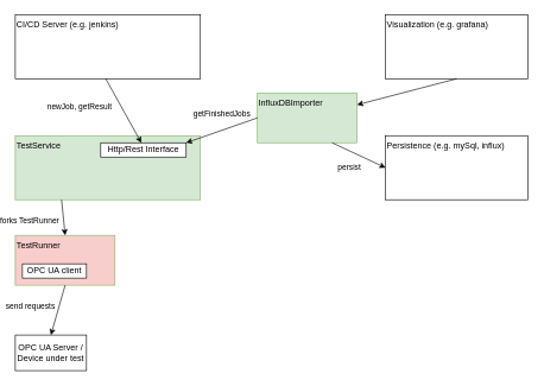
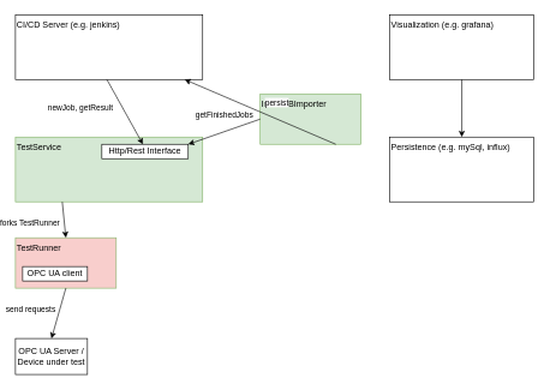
  <mxCell id="0" />
  <mxCell id="1" parent="0" />
  <mxCell id="2" value="TestRunner" style="rounded=0;whiteSpace=wrap;html=1;align=left;verticalAlign=top;fillColor=#f8cecc;strokeColor=#82b366;" parent="1" vertex="1"><mxGeometry x="20" y="330" width="140" height="70" as="geometry" /></mxCell>
  <mxCell id="3" value="TestService" style="rounded=0;whiteSpace=wrap;html=1;align=left;verticalAlign=top;fillColor=#d5e8d4;strokeColor=#82b366;" parent="1" vertex="1"><mxGeometry x="20" y="190" width="260" height="90" as="geometry" /></mxCell>
  <mxCell id="4" value="Http/Rest Interface" style="rounded=0;whiteSpace=wrap;html=1;" parent="1" vertex="1"><mxGeometry x="140" y="200" width="120" height="20" as="geometry" /></mxCell>
  <mxCell id="5" value="OPC UA client" style="rounded=0;whiteSpace=wrap;html=1;" parent="1" vertex="1"><mxGeometry x="30" y="370" width="90" height="20" as="geometry" /></mxCell>
  <mxCell id="6" value="OPC UA Server / Device under test" style="rounded=0;whiteSpace=wrap;html=1;" parent="1" vertex="1"><mxGeometry x="20" y="470" width="100" height="50" as="geometry" /></mxCell>
  <mxCell id="7" value="CI/CD Server (e.g. jenkins)" style="rounded=0;whiteSpace=wrap;html=1;align=left;verticalAlign=top;" parent="1" vertex="1"><mxGeometry x="20" y="20" width="260" height="90" as="geometry" /></mxCell>
  <mxCell id="8" value="Persistence (e.g. mySql, influx)" style="rounded=0;whiteSpace=wrap;html=1;align=left;verticalAlign=top;" parent="1" vertex="1"><mxGeometry x="540" y="190" width="200" height="90" as="geometry" /></mxCell>
  <mxCell id="9" value="newJob, getResult" style="endArrow=classic;html=1;entryX=0.5;entryY=0;entryDx=0;entryDy=0;exitX=0.5;exitY=1;exitDx=0;exitDy=0;" parent="1" edge="1"><mxGeometry x="-0.67" y="-52" width="50" height="50" relative="1" as="geometry"><mxPoint x="147" y="110" as="sourcePoint" /><mxPoint x="197" y="200" as="targetPoint" /><mxPoint as="offset" /></mxGeometry></mxCell>
  <mxCell id="10" value="forks TestRunner" style="endArrow=classic;html=1;entryX=0.5;entryY=0;entryDx=0;entryDy=0;exitX=0.25;exitY=1;exitDx=0;exitDy=0;" parent="1" source="3" target="2" edge="1"><mxGeometry x="0.01" y="-48" width="50" height="50" relative="1" as="geometry"><mxPoint x="260" y="320" as="sourcePoint" /><mxPoint x="310" y="410" as="targetPoint" /><mxPoint as="offset" /></mxGeometry></mxCell>
  <mxCell id="11" value="" style="endArrow=classic;html=1;entryX=0.5;entryY=0;entryDx=0;entryDy=0;exitX=0.5;exitY=1;exitDx=0;exitDy=0;" parent="1" source="2" target="6" edge="1"><mxGeometry width="50" height="50" relative="1" as="geometry"><mxPoint x="170" y="280" as="sourcePoint" /><mxPoint x="220" y="230" as="targetPoint" /></mxGeometry></mxCell>
  <mxCell id="12" value="send requests" style="edgeLabel;html=1;align=center;verticalAlign=middle;resizable=0;points=[];" parent="11" vertex="1" connectable="0"><mxGeometry x="-0.465" y="2" relative="1" as="geometry"><mxPoint x="-46.7" y="11.18" as="offset" /></mxGeometry></mxCell>
  <mxCell id="13" value="Visualization (e.g. grafana)" style="rounded=0;whiteSpace=wrap;html=1;align=left;verticalAlign=top;" parent="1" vertex="1"><mxGeometry x="540" y="20" width="200" height="90" as="geometry" /></mxCell>
- <mxCell id="14" value="" style="endArrow=classic;html=1;exitX=0.5;exitY=1;exitDx=0;exitDy=0;" parent="1" source="13" target="15" edge="1"><mxGeometry width="50" height="50" relative="1" as="geometry"><mxPoint x="310" y="280" as="sourcePoint" /><mxPoint x="360" y="230" as="targetPoint" /></mxGeometry></mxCell>
+ <mxCell id="14" value="" style="endArrow=classic;html=1;entryX=0.5;entryY=0;entryDx=0;entryDy=0;exitX=0.5;exitY=1;exitDx=0;exitDy=0;" parent="1" source="13" target="8" edge="1"><mxGeometry width="50" height="50" relative="1" as="geometry"><mxPoint x="310" y="280" as="sourcePoint" /><mxPoint x="360" y="230" as="targetPoint" /></mxGeometry></mxCell>
  <mxCell id="15" value="InfluxDBImporter" style="rounded=0;whiteSpace=wrap;html=1;align=left;verticalAlign=top;fillColor=#d5e8d4;strokeColor=#82b366;" vertex="1" parent="1"><mxGeometry x="360" y="130" width="140" height="70" as="geometry" /></mxCell>
  <mxCell id="16" value="getFinishedJobs" style="endArrow=classic;html=1;exitX=0;exitY=0.5;exitDx=0;exitDy=0;entryX=1;entryY=0;entryDx=0;entryDy=0;" edge="1" parent="1" source="15" target="4"><mxGeometry x="-0.14" y="-21" width="50" height="50" relative="1" as="geometry"><mxPoint x="157" y="120" as="sourcePoint" /><mxPoint x="207" y="210" as="targetPoint" /><mxPoint as="offset" /></mxGeometry></mxCell>
- <mxCell id="17" value="persist" style="endArrow=classic;html=1;exitX=0.75;exitY=1;exitDx=0;exitDy=0;entryX=0;entryY=0.5;entryDx=0;entryDy=0;" edge="1" parent="1" source="15" target="8"><mxGeometry x="-0.14" y="-21" width="50" height="50" relative="1" as="geometry"><mxPoint x="370" y="175" as="sourcePoint" /><mxPoint x="270" y="210" as="targetPoint" /><mxPoint as="offset" /></mxGeometry></mxCell>
+ <mxCell id="17" value="persist" style="endArrow=classic;html=1;exitX=0.75;exitY=1;exitDx=0;exitDy=0;" edge="1" parent="1" source="15" target="7"><mxGeometry x="-0.14" y="-21" width="50" height="50" relative="1" as="geometry"><mxPoint x="370" y="175" as="sourcePoint" /><mxPoint x="270" y="210" as="targetPoint" /><mxPoint as="offset" /></mxGeometry></mxCell>
